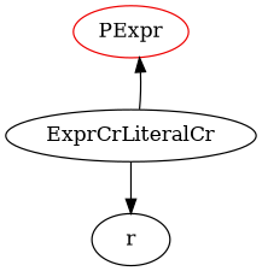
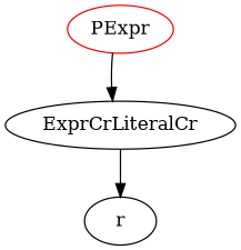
  digraph {
    n1 [color=red2 label=PExpr shape=oval]
    ExprCrLiteralCr
    r
-   ExprCrLiteralCr -> n1
+   n1 -> ExprCrLiteralCr
    ExprCrLiteralCr -> r
  }
